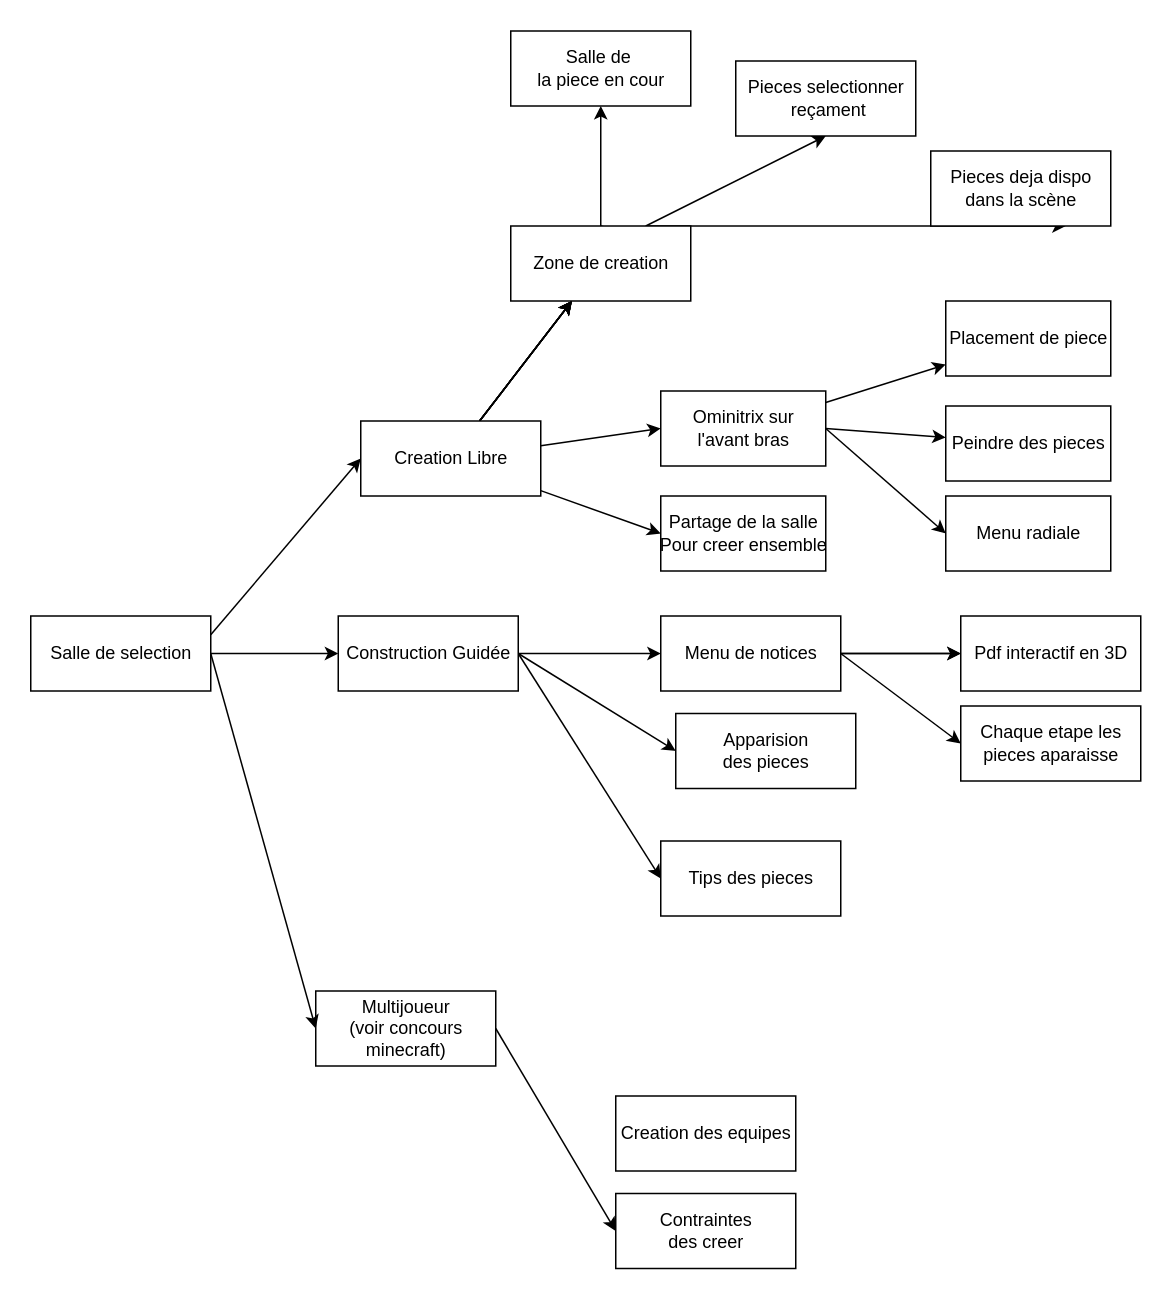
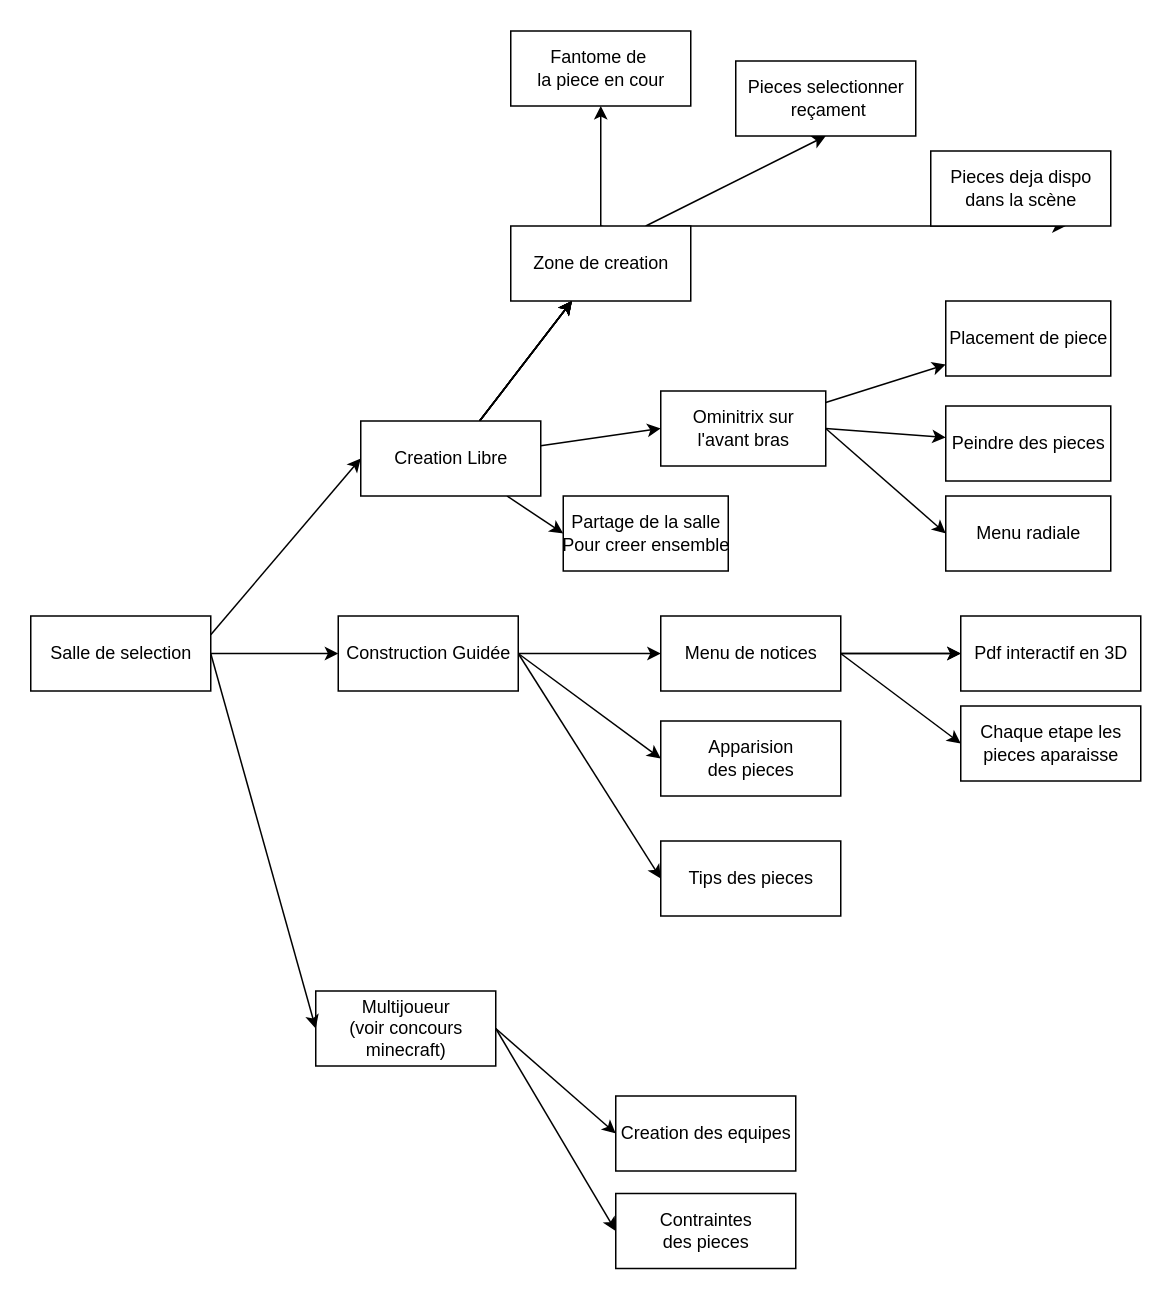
  <mxCell id="0" />
  <mxCell id="1" parent="0" />
  <mxCell id="2" value="" style="edgeStyle=none;html=1;" parent="1" source="9" target="21" edge="1"><mxGeometry relative="1" as="geometry" /></mxCell>
  <mxCell id="3" value="" style="edgeStyle=none;html=1;" parent="1" source="9" target="21" edge="1"><mxGeometry relative="1" as="geometry" /></mxCell>
  <mxCell id="4" value="" style="edgeStyle=none;html=1;" parent="1" source="9" target="21" edge="1"><mxGeometry relative="1" as="geometry" /></mxCell>
  <mxCell id="5" value="" style="edgeStyle=none;html=1;" parent="1" source="9" target="21" edge="1"><mxGeometry relative="1" as="geometry" /></mxCell>
  <mxCell id="6" value="" style="edgeStyle=none;html=1;" parent="1" source="9" target="21" edge="1"><mxGeometry relative="1" as="geometry" /></mxCell>
  <mxCell id="7" style="edgeStyle=none;html=1;entryX=0;entryY=0.5;entryDx=0;entryDy=0;" parent="1" source="9" target="25" edge="1"><mxGeometry relative="1" as="geometry"><mxPoint x="440" y="330" as="targetPoint" /></mxGeometry></mxCell>
  <mxCell id="8" style="edgeStyle=none;html=1;entryX=0;entryY=0.5;entryDx=0;entryDy=0;" parent="1" source="9" target="39" edge="1"><mxGeometry relative="1" as="geometry" /></mxCell>
  <mxCell id="9" value="Creation Libre" style="html=1;" parent="1" vertex="1"><mxGeometry x="240" y="280" width="120" height="50" as="geometry" /></mxCell>
  <mxCell id="10" value="" style="edgeStyle=none;html=1;" parent="1" source="13" target="31" edge="1"><mxGeometry relative="1" as="geometry" /></mxCell>
  <mxCell id="11" style="edgeStyle=none;html=1;exitX=1;exitY=0.5;exitDx=0;exitDy=0;entryX=0;entryY=0.5;entryDx=0;entryDy=0;" edge="1" parent="1" source="13" target="44"><mxGeometry relative="1" as="geometry" /></mxCell>
  <mxCell id="12" style="edgeStyle=none;html=1;exitX=1;exitY=0.5;exitDx=0;exitDy=0;entryX=0;entryY=0.5;entryDx=0;entryDy=0;" edge="1" parent="1" source="13" target="45"><mxGeometry relative="1" as="geometry" /></mxCell>
  <mxCell id="13" value="Construction Guidée" style="html=1;" parent="1" vertex="1"><mxGeometry x="225" y="410" width="120" height="50" as="geometry" /></mxCell>
+ <mxCell id="14" style="edgeStyle=none;html=1;exitX=1;exitY=0.5;exitDx=0;exitDy=0;entryX=0;entryY=0.5;entryDx=0;entryDy=0;" parent="1" source="16" target="38" edge="1"><mxGeometry relative="1" as="geometry" /></mxCell>
  <mxCell id="15" style="edgeStyle=none;html=1;exitX=1;exitY=0.5;exitDx=0;exitDy=0;entryX=0;entryY=0.5;entryDx=0;entryDy=0;" edge="1" parent="1" source="16" target="41"><mxGeometry relative="1" as="geometry" /></mxCell>
  <mxCell id="16" value="Multijoueur&lt;br&gt;(voir concours &lt;br&gt;minecraft)" style="html=1;" parent="1" vertex="1"><mxGeometry x="210" y="660" width="120" height="50" as="geometry" /></mxCell>
  <mxCell id="17" style="edgeStyle=none;html=1;exitX=0.75;exitY=0;exitDx=0;exitDy=0;entryX=0.75;entryY=1;entryDx=0;entryDy=0;" edge="1" parent="1" source="21" target="42"><mxGeometry relative="1" as="geometry" /></mxCell>
  <mxCell id="18" style="edgeStyle=none;html=1;exitX=0.5;exitY=0;exitDx=0;exitDy=0;" edge="1" parent="1" source="21"><mxGeometry relative="1" as="geometry"><mxPoint x="440" y="160" as="targetPoint" /></mxGeometry></mxCell>
  <mxCell id="19" style="edgeStyle=none;html=1;exitX=0.75;exitY=0;exitDx=0;exitDy=0;entryX=0.5;entryY=1;entryDx=0;entryDy=0;" edge="1" parent="1" source="21" target="43"><mxGeometry relative="1" as="geometry" /></mxCell>
  <mxCell id="20" value="" style="edgeStyle=none;html=1;" edge="1" parent="1" source="21" target="46"><mxGeometry relative="1" as="geometry" /></mxCell>
  <mxCell id="21" value="Zone de creation" style="html=1;" parent="1" vertex="1"><mxGeometry x="340" y="150" width="120" height="50" as="geometry" /></mxCell>
  <mxCell id="22" value="" style="edgeStyle=none;html=1;" parent="1" source="25" target="26" edge="1"><mxGeometry relative="1" as="geometry" /></mxCell>
  <mxCell id="23" style="edgeStyle=none;html=1;exitX=1;exitY=0.5;exitDx=0;exitDy=0;" parent="1" source="25" target="27" edge="1"><mxGeometry relative="1" as="geometry" /></mxCell>
  <mxCell id="24" style="edgeStyle=none;html=1;exitX=1;exitY=0.5;exitDx=0;exitDy=0;entryX=0;entryY=0.5;entryDx=0;entryDy=0;" parent="1" source="25" target="40" edge="1"><mxGeometry relative="1" as="geometry" /></mxCell>
  <mxCell id="25" value="Ominitrix sur &lt;br&gt;l'avant bras" style="html=1;" parent="1" vertex="1"><mxGeometry x="440" y="260" width="110" height="50" as="geometry" /></mxCell>
  <mxCell id="26" value="Placement de piece" style="html=1;" parent="1" vertex="1"><mxGeometry x="630" y="200" width="110" height="50" as="geometry" /></mxCell>
  <mxCell id="27" value="Peindre des pieces" style="html=1;" parent="1" vertex="1"><mxGeometry x="630" y="270" width="110" height="50" as="geometry" /></mxCell>
  <mxCell id="28" value="" style="edgeStyle=none;html=1;" parent="1" source="31" target="32" edge="1"><mxGeometry relative="1" as="geometry" /></mxCell>
  <mxCell id="29" value="" style="edgeStyle=none;html=1;" parent="1" source="31" target="32" edge="1"><mxGeometry relative="1" as="geometry" /></mxCell>
  <mxCell id="30" style="edgeStyle=none;html=1;exitX=1;exitY=0.5;exitDx=0;exitDy=0;entryX=0;entryY=0.5;entryDx=0;entryDy=0;" parent="1" source="31" target="33" edge="1"><mxGeometry relative="1" as="geometry" /></mxCell>
  <mxCell id="31" value="Menu de notices" style="html=1;" parent="1" vertex="1"><mxGeometry x="440" y="410" width="120" height="50" as="geometry" /></mxCell>
  <mxCell id="32" value="Pdf interactif en 3D" style="html=1;" parent="1" vertex="1"><mxGeometry x="640" y="410" width="120" height="50" as="geometry" /></mxCell>
  <mxCell id="33" value="Chaque etape les &lt;br&gt;pieces aparaisse" style="html=1;rounded=0;align=center;" parent="1" vertex="1"><mxGeometry x="640" y="470" width="120" height="50" as="geometry" /></mxCell>
  <mxCell id="34" style="edgeStyle=none;html=1;exitX=1;exitY=0.25;exitDx=0;exitDy=0;entryX=0;entryY=0.5;entryDx=0;entryDy=0;" parent="1" source="37" target="9" edge="1"><mxGeometry relative="1" as="geometry" /></mxCell>
  <mxCell id="35" style="edgeStyle=none;html=1;exitX=1;exitY=0.5;exitDx=0;exitDy=0;entryX=0;entryY=0.5;entryDx=0;entryDy=0;" parent="1" source="37" target="13" edge="1"><mxGeometry relative="1" as="geometry" /></mxCell>
  <mxCell id="36" style="edgeStyle=none;html=1;exitX=1;exitY=0.5;exitDx=0;exitDy=0;entryX=0;entryY=0.5;entryDx=0;entryDy=0;" parent="1" source="37" target="16" edge="1"><mxGeometry relative="1" as="geometry" /></mxCell>
  <mxCell id="37" value="Salle de selection" style="html=1;" parent="1" vertex="1"><mxGeometry x="20" y="410" width="120" height="50" as="geometry" /></mxCell>
  <mxCell id="38" value="Creation des equipes" style="html=1;" parent="1" vertex="1"><mxGeometry x="410" y="730" width="120" height="50" as="geometry" /></mxCell>
- <mxCell id="39" value="Partage de la salle&lt;br&gt;Pour creer ensemble" style="html=1;" parent="1" vertex="1"><mxGeometry x="440" y="330" width="110" height="50" as="geometry" /></mxCell>
+ <mxCell id="39" value="Partage de la salle&lt;br&gt;Pour creer ensemble" style="html=1;" parent="1" vertex="1"><mxGeometry x="375" y="330" width="110" height="50" as="geometry" /></mxCell>
  <mxCell id="40" value="Menu radiale" style="html=1;" parent="1" vertex="1"><mxGeometry x="630" y="330" width="110" height="50" as="geometry" /></mxCell>
- <mxCell id="41" value="Contraintes &lt;br&gt;des creer" style="html=1;" vertex="1" parent="1"><mxGeometry x="410" y="795" width="120" height="50" as="geometry" /></mxCell>
+ <mxCell id="41" value="Contraintes &lt;br&gt;des pieces" style="html=1;" vertex="1" parent="1"><mxGeometry x="410" y="795" width="120" height="50" as="geometry" /></mxCell>
  <mxCell id="42" value="Pieces deja dispo &lt;br&gt;dans la scène" style="html=1;" vertex="1" parent="1"><mxGeometry x="620" y="100" width="120" height="50" as="geometry" /></mxCell>
  <mxCell id="43" value="Pieces selectionner&lt;br&gt;&amp;nbsp;reçament" style="html=1;" vertex="1" parent="1"><mxGeometry x="490" y="40" width="120" height="50" as="geometry" /></mxCell>
- <mxCell id="44" value="Apparision &lt;br&gt;des pieces" style="html=1;" vertex="1" parent="1"><mxGeometry x="450" y="475" width="120" height="50" as="geometry" /></mxCell>
+ <mxCell id="44" value="Apparision &lt;br&gt;des pieces" style="html=1;" vertex="1" parent="1"><mxGeometry x="440" y="480" width="120" height="50" as="geometry" /></mxCell>
  <mxCell id="45" value="Tips des pieces" style="html=1;" vertex="1" parent="1"><mxGeometry x="440" y="560" width="120" height="50" as="geometry" /></mxCell>
- <mxCell id="46" value="Salle de&amp;nbsp;&lt;br&gt;la piece en cour" style="html=1;" vertex="1" parent="1"><mxGeometry x="340" y="20" width="120" height="50" as="geometry" /></mxCell>
+ <mxCell id="46" value="Fantome de&amp;nbsp;&lt;br&gt;la piece en cour" style="html=1;" vertex="1" parent="1"><mxGeometry x="340" y="20" width="120" height="50" as="geometry" /></mxCell>
